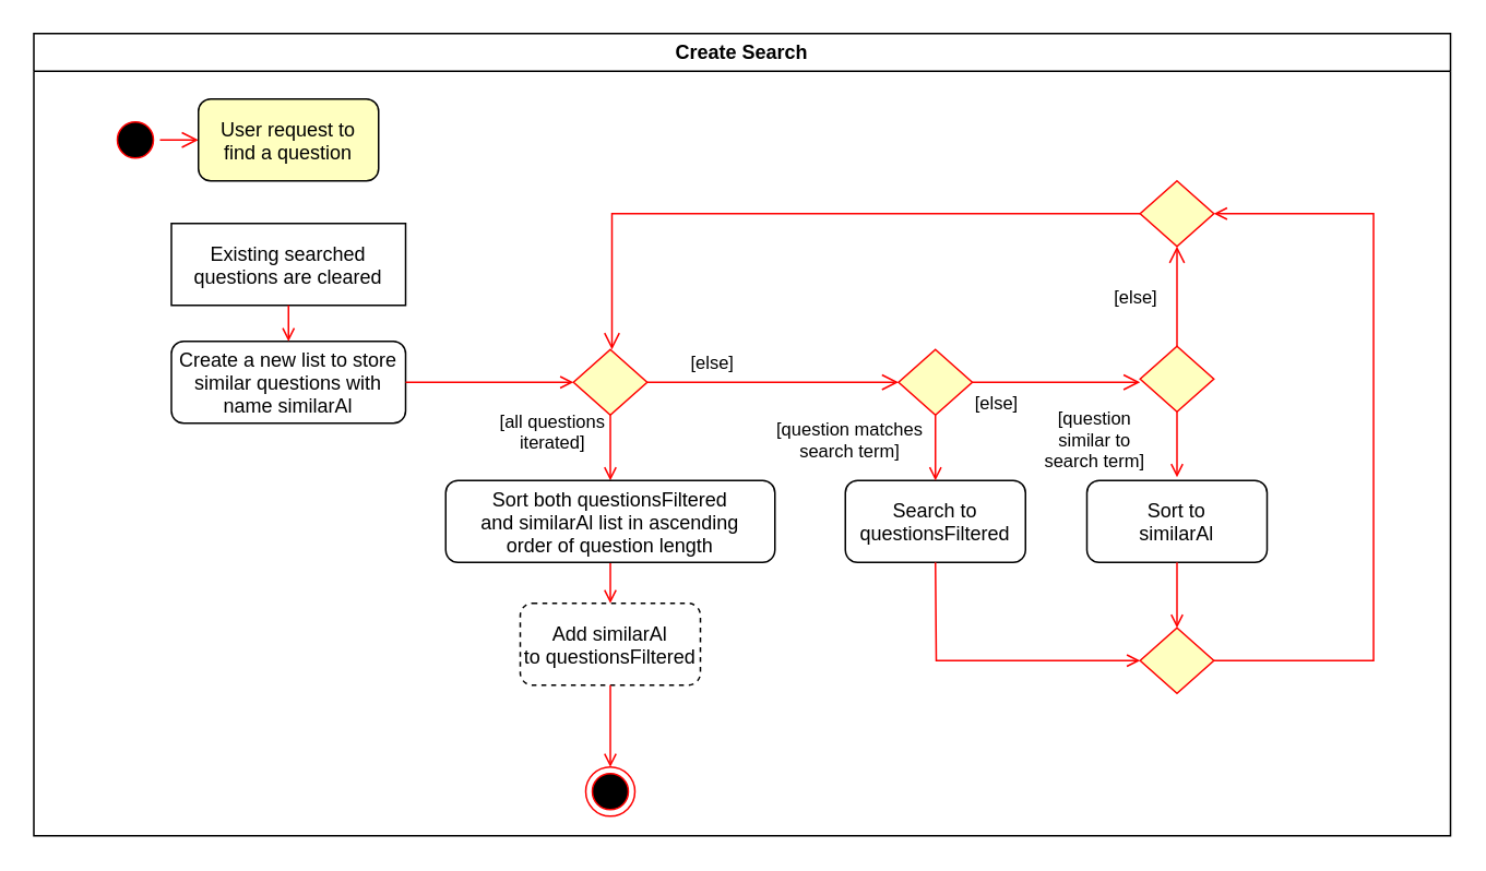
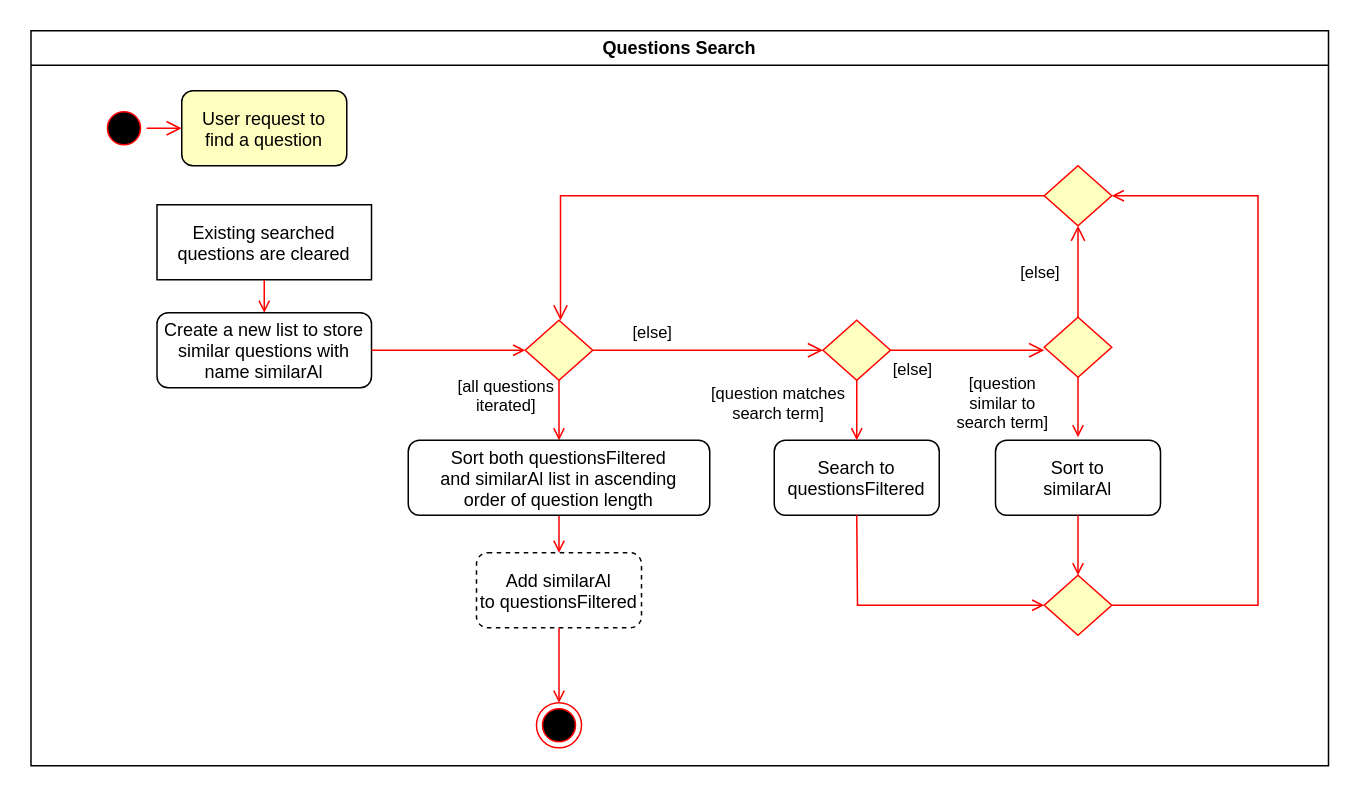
  <mxCell id="0" />
  <mxCell id="1" parent="0" />
- <mxCell id="2" value="Create Search" style="swimlane;whiteSpace=wrap" parent="1" vertex="1"><mxGeometry x="20" y="20" width="865" height="490" as="geometry" /></mxCell>
+ <mxCell id="2" value="Questions Search" style="swimlane;whiteSpace=wrap" parent="1" vertex="1"><mxGeometry x="20" y="20" width="865" height="490" as="geometry" /></mxCell>
  <mxCell id="3" value="" style="ellipse;shape=startState;fillColor=#000000;strokeColor=#ff0000;" parent="2" vertex="1"><mxGeometry x="47" y="50" width="30" height="30" as="geometry" /></mxCell>
  <mxCell id="4" value="" style="edgeStyle=elbowEdgeStyle;elbow=horizontal;verticalAlign=bottom;endArrow=open;endSize=8;strokeColor=#FF0000;endFill=1;rounded=0" parent="2" source="3" target="5" edge="1"><mxGeometry x="27" y="30" as="geometry"><mxPoint x="42" y="100" as="targetPoint" /></mxGeometry></mxCell>
  <mxCell id="5" value="User request to&#10;find a question" style="rounded=1;fillColor=#ffffc0;" parent="2" vertex="1"><mxGeometry x="100.5" y="40" width="110" height="50" as="geometry" /></mxCell>
  <mxCell id="6" value="Add similarAl&#10;to questionsFiltered" style="rounded=1;dashed=1;" parent="2" vertex="1"><mxGeometry x="297" y="348" width="110" height="50" as="geometry" /></mxCell>
  <mxCell id="7" value="[all questions&#10;iterated]" style="endArrow=open;strokeColor=#FF0000;endFill=1;rounded=0;exitX=0.5;exitY=1;exitDx=0;exitDy=0;entryX=0.5;entryY=0;entryDx=0;entryDy=0;" parent="2" source="8" target="30" edge="1"><mxGeometry x="-0.5" y="-35" relative="1" as="geometry"><mxPoint x="352" y="265" as="sourcePoint" /><mxPoint as="offset" /></mxGeometry></mxCell>
  <mxCell id="8" value="" style="rhombus;fillColor=#ffffc0;strokeColor=#ff0000;" parent="2" vertex="1"><mxGeometry x="329.5" y="193" width="45" height="40" as="geometry" /></mxCell>
  <mxCell id="9" value="[else]" style="edgeStyle=elbowEdgeStyle;elbow=horizontal;align=left;verticalAlign=top;endArrow=open;endSize=8;strokeColor=#FF0000;endFill=1;rounded=0;exitX=1;exitY=0.5;exitDx=0;exitDy=0;" parent="2" source="8" edge="1"><mxGeometry x="0.005" y="57" relative="1" as="geometry"><mxPoint x="528" y="213" as="targetPoint" /><mxPoint x="425.5" y="213" as="sourcePoint" /><mxPoint x="-52" y="32" as="offset" /></mxGeometry></mxCell>
  <mxCell id="10" value="Search to&#10;questionsFiltered" style="rounded=1;" parent="2" vertex="1"><mxGeometry x="495.5" y="273" width="110" height="50" as="geometry" /></mxCell>
  <mxCell id="11" value="" style="ellipse;shape=endState;fillColor=#000000;strokeColor=#ff0000" parent="2" vertex="1"><mxGeometry x="337" y="448" width="30" height="30" as="geometry" /></mxCell>
  <mxCell id="12" value="" style="endArrow=open;strokeColor=#FF0000;endFill=1;rounded=0;entryX=0.5;entryY=0;entryDx=0;entryDy=0;exitX=0.5;exitY=1;exitDx=0;exitDy=0;" parent="2" source="30" target="6" edge="1"><mxGeometry x="-0.77" y="-15" relative="1" as="geometry"><mxPoint x="183" y="440" as="sourcePoint" /><mxPoint x="193" y="410" as="targetPoint" /><mxPoint as="offset" /></mxGeometry></mxCell>
  <mxCell id="13" value="Existing searched&#10;questions are cleared" style="rounded=0;" parent="2" vertex="1"><mxGeometry x="84" y="116" width="143" height="50" as="geometry" /></mxCell>
  <mxCell id="14" value="[question matches&#10;search term]" style="endArrow=open;strokeColor=#FF0000;endFill=1;rounded=0;exitX=0.5;exitY=1;exitDx=0;exitDy=0;" parent="2" source="15" edge="1"><mxGeometry x="-0.25" y="-52" relative="1" as="geometry"><mxPoint x="260.5" y="163" as="sourcePoint" /><mxPoint as="offset" /><mxPoint x="550.5" y="273" as="targetPoint" /></mxGeometry></mxCell>
  <mxCell id="15" value="" style="rhombus;fillColor=#ffffc0;strokeColor=#ff0000;" parent="2" vertex="1"><mxGeometry x="528" y="193" width="45" height="40" as="geometry" /></mxCell>
  <mxCell id="16" value="[else]" style="edgeStyle=elbowEdgeStyle;elbow=horizontal;align=left;verticalAlign=top;endArrow=open;endSize=8;strokeColor=#FF0000;endFill=1;rounded=0" parent="2" source="15" edge="1"><mxGeometry x="-1" relative="1" as="geometry"><mxPoint x="675.5" y="213" as="targetPoint" /></mxGeometry></mxCell>
  <mxCell id="17" value="[question&#10;similar to&#10;search term]" style="endArrow=open;strokeColor=#FF0000;endFill=1;rounded=0;exitX=0.5;exitY=1;exitDx=0;exitDy=0;" parent="2" source="18" edge="1"><mxGeometry x="-0.15" y="-50" relative="1" as="geometry"><mxPoint x="118" y="59" as="sourcePoint" /><mxPoint as="offset" /><mxPoint x="698" y="271" as="targetPoint" /></mxGeometry></mxCell>
  <mxCell id="18" value="" style="rhombus;fillColor=#ffffc0;strokeColor=#ff0000;" parent="2" vertex="1"><mxGeometry x="675.5" y="191" width="45" height="40" as="geometry" /></mxCell>
  <mxCell id="19" value="" style="edgeStyle=elbowEdgeStyle;elbow=horizontal;align=left;verticalAlign=top;endArrow=open;endSize=8;strokeColor=#FF0000;endFill=1;rounded=0;exitX=0;exitY=0.5;exitDx=0;exitDy=0;" parent="2" source="27" edge="1"><mxGeometry x="0.691" y="265" relative="1" as="geometry"><mxPoint x="353" y="193" as="targetPoint" /><Array as="points"><mxPoint x="353" y="110" /><mxPoint x="343" y="110" /></Array><mxPoint as="offset" /></mxGeometry></mxCell>
  <mxCell id="20" value="Sort to&#10;similarAl" style="rounded=1;" parent="2" vertex="1"><mxGeometry x="643" y="273" width="110" height="50" as="geometry" /></mxCell>
  <mxCell id="21" value="Create a new list to store&#10;similar questions with&#10;name similarAl" style="rounded=1;" parent="2" vertex="1"><mxGeometry x="84" y="188" width="143" height="50" as="geometry" /></mxCell>
  <mxCell id="22" value="" style="endArrow=open;strokeColor=#FF0000;endFill=1;rounded=0;exitX=0.5;exitY=1;exitDx=0;exitDy=0;entryX=0.5;entryY=0;entryDx=0;entryDy=0;" parent="2" source="13" target="21" edge="1"><mxGeometry x="0.474" y="56" relative="1" as="geometry"><mxPoint x="165.5" y="100" as="sourcePoint" /><mxPoint x="165.5" y="126" as="targetPoint" /><mxPoint as="offset" /></mxGeometry></mxCell>
  <mxCell id="23" value="" style="endArrow=open;strokeColor=#FF0000;endFill=1;rounded=0;exitX=1;exitY=0.5;exitDx=0;exitDy=0;entryX=0;entryY=0.5;entryDx=0;entryDy=0;" parent="2" source="21" target="8" edge="1"><mxGeometry x="0.474" y="56" relative="1" as="geometry"><mxPoint x="92" y="245" as="sourcePoint" /><mxPoint x="92" y="271" as="targetPoint" /><mxPoint as="offset" /></mxGeometry></mxCell>
  <mxCell id="24" value="" style="rhombus;fillColor=#ffffc0;strokeColor=#ff0000;" parent="2" vertex="1"><mxGeometry x="675.5" y="363" width="45" height="40" as="geometry" /></mxCell>
  <mxCell id="25" value="" style="endArrow=open;strokeColor=#FF0000;endFill=1;rounded=0;exitX=0.5;exitY=1;exitDx=0;exitDy=0;entryX=0;entryY=0.5;entryDx=0;entryDy=0;" parent="2" source="10" target="24" edge="1"><mxGeometry x="-0.77" y="-15" relative="1" as="geometry"><mxPoint x="412" y="333" as="sourcePoint" /><mxPoint x="412" y="373" as="targetPoint" /><mxPoint as="offset" /><Array as="points"><mxPoint x="551" y="383" /></Array></mxGeometry></mxCell>
  <mxCell id="26" value="" style="endArrow=open;strokeColor=#FF0000;endFill=1;rounded=0;exitX=0.5;exitY=1;exitDx=0;exitDy=0;entryX=0.5;entryY=0;entryDx=0;entryDy=0;" parent="2" source="20" target="24" edge="1"><mxGeometry x="-0.15" y="-50" relative="1" as="geometry"><mxPoint x="708" y="241" as="sourcePoint" /><mxPoint as="offset" /><mxPoint x="708" y="281" as="targetPoint" /></mxGeometry></mxCell>
  <mxCell id="27" value="" style="rhombus;fillColor=#ffffc0;strokeColor=#ff0000;" parent="2" vertex="1"><mxGeometry x="675.5" y="90" width="45" height="40" as="geometry" /></mxCell>
  <mxCell id="28" value="[else]" style="edgeStyle=elbowEdgeStyle;elbow=horizontal;align=left;verticalAlign=top;endArrow=open;endSize=8;strokeColor=#FF0000;endFill=1;rounded=0;exitX=0.5;exitY=0;exitDx=0;exitDy=0;entryX=0.5;entryY=1;entryDx=0;entryDy=0;" parent="2" source="18" target="27" edge="1"><mxGeometry x="0.41" y="40" relative="1" as="geometry"><mxPoint x="698" y="138" as="targetPoint" /><mxPoint x="686" y="120" as="sourcePoint" /><Array as="points"><mxPoint x="698" y="158" /></Array><mxPoint as="offset" /></mxGeometry></mxCell>
  <mxCell id="29" value="" style="endArrow=open;strokeColor=#FF0000;endFill=1;rounded=0;exitX=1;exitY=0.5;exitDx=0;exitDy=0;entryX=1;entryY=0.5;entryDx=0;entryDy=0;" parent="2" source="24" target="27" edge="1"><mxGeometry x="-0.77" y="-15" relative="1" as="geometry"><mxPoint x="560.5" y="333" as="sourcePoint" /><mxPoint x="685.5" y="393" as="targetPoint" /><mxPoint as="offset" /><Array as="points"><mxPoint x="818" y="383" /><mxPoint x="818" y="110" /></Array></mxGeometry></mxCell>
  <mxCell id="30" value="Sort both questionsFiltered&#10;and similarAl list in ascending&#10;order of question length" style="rounded=1;" parent="2" vertex="1"><mxGeometry x="251.5" y="273" width="201" height="50" as="geometry" /></mxCell>
  <mxCell id="31" value="" style="endArrow=open;strokeColor=#FF0000;endFill=1;rounded=0;exitX=0.5;exitY=1;exitDx=0;exitDy=0;entryX=0.5;entryY=0;entryDx=0;entryDy=0;" parent="2" source="6" target="11" edge="1"><mxGeometry x="-0.77" y="-15" relative="1" as="geometry"><mxPoint x="362" y="418" as="sourcePoint" /><mxPoint x="223" y="340" as="targetPoint" /><mxPoint as="offset" /></mxGeometry></mxCell>
